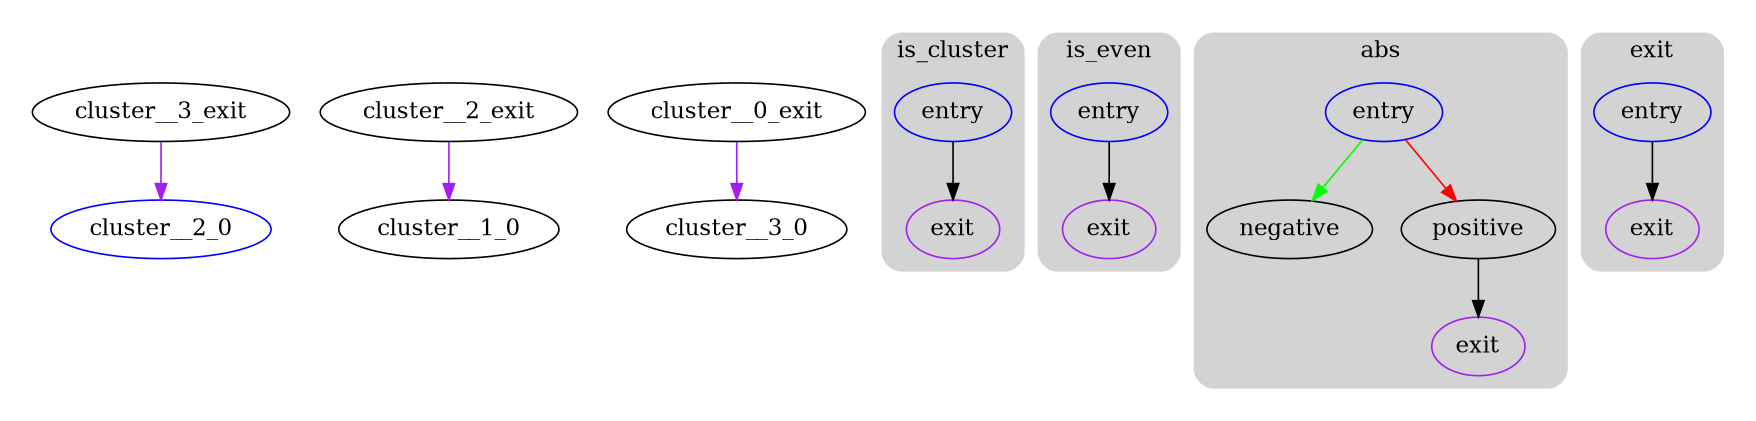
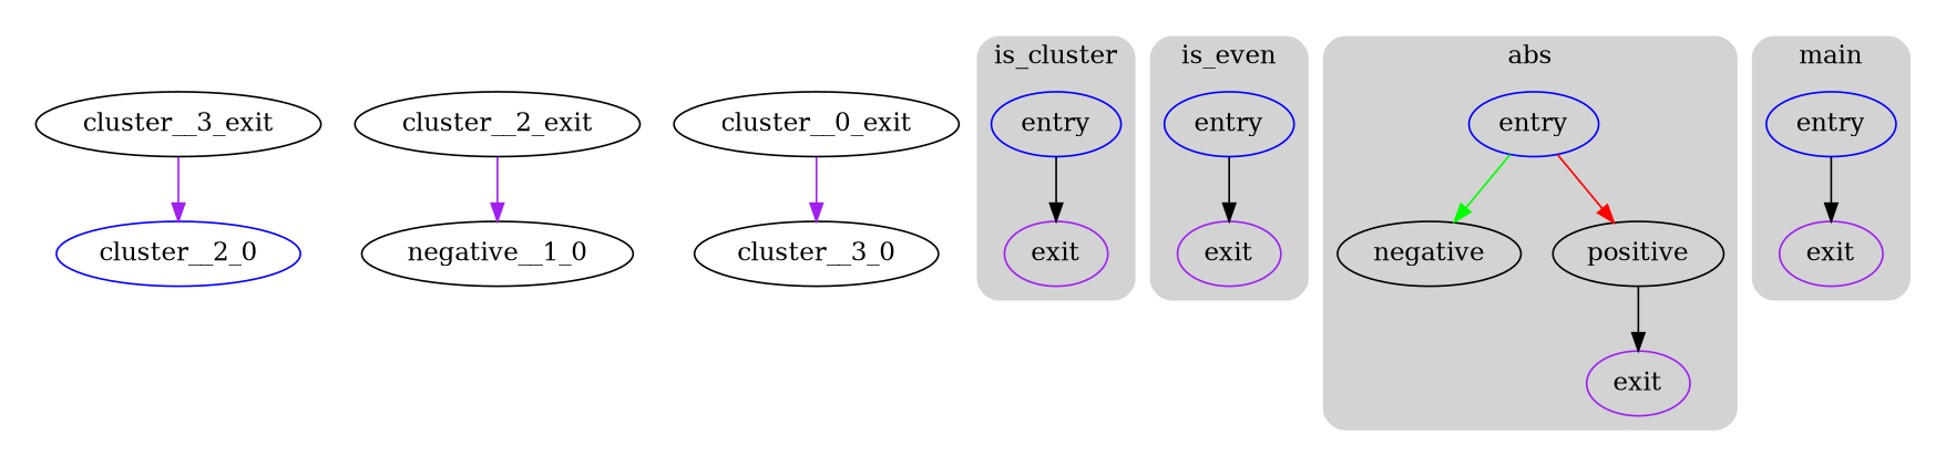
  strict digraph {
    compound=true
    edge [color=black]
    n1 [color=blue label=entry rank=source shape=oval]
    n2 [color=purple label=exit rank=sink]
    n3 [color=blue label=entry rank=source shape=oval]
    n4 [label=negative shape=oval]
    n5 [label=positive shape=oval]
    n6 [color=purple label=exit rank=sink]
    n7 [color=blue label=entry rank=source shape=oval]
    n8 [color=purple label=exit rank=sink]
    n9 [color=blue label=entry rank=source shape=oval]
    n10 [color=purple label=exit rank=sink]
    cluster__0_exit
    cluster__3_0
    cluster__2_exit
-   cluster__1_0
+   cluster__1_0 [label=negative__1_0]
    cluster__3_exit
    cluster__2_0 [color=blue]
    subgraph cluster_1 {
      peripheries=0
      cluster__0_exit
      cluster__3_0
      cluster__2_exit
      cluster__1_0
      cluster__3_exit
      cluster__2_0
      subgraph cluster_2 {
        bgcolor=lightgray
        color=darkgray
-       label=exit
+       label=main
        peripheries=0
        style=rounded
        n1
        n2
      }
      subgraph cluster_3 {
        bgcolor=lightgray
        color=darkgray
        label=abs
        peripheries=0
        style=rounded
        n3
        n4
        n5
        n6
      }
      subgraph cluster_4 {
        bgcolor=lightgray
        color=darkgray
        label=is_even
        peripheries=0
        style=rounded
        n7
        n8
      }
      subgraph cluster_5 {
        bgcolor=lightgray
        color=darkgray
        label=is_cluster
        peripheries=0
        style=rounded
        n9
        n10
      }
    }
    n1 -> n2
    n3 -> n4 [color=green]
    n3 -> n5 [color=red]
    n5 -> n6
    n7 -> n8
    n9 -> n10
    cluster__0_exit -> cluster__3_0 [color=purple]
    cluster__2_exit -> cluster__1_0 [color=purple]
    cluster__3_exit -> cluster__2_0 [color=purple]
  }
